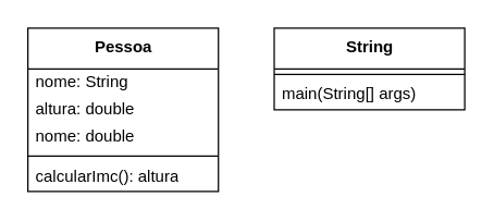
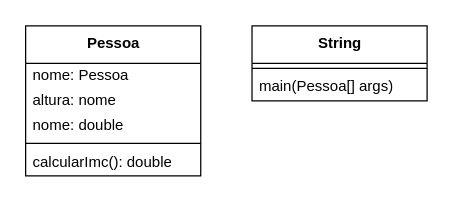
  <mxCell id="0" />
  <mxCell id="1" parent="0" />
  <mxCell id="2" value="&lt;font color=&quot;#000000&quot;&gt;&lt;b&gt;Pessoa&lt;/b&gt;&lt;br&gt;&lt;/font&gt;" style="swimlane;fontStyle=0;align=center;verticalAlign=top;childLayout=stackLayout;horizontal=1;startSize=30;horizontalStack=0;resizeParent=1;resizeParentMax=0;resizeLast=0;collapsible=0;marginBottom=0;html=1;strokeColor=#000000;fillColor=#FFFFFF;" parent="1" vertex="1"><mxGeometry x="20" y="20" width="140" height="120" as="geometry" /></mxCell>
- <mxCell id="3" value="&lt;font color=&quot;#000000&quot;&gt;nome: String&lt;br&gt;&lt;/font&gt;" style="text;html=1;strokeColor=none;fillColor=none;align=left;verticalAlign=middle;spacingLeft=4;spacingRight=4;overflow=hidden;rotatable=0;points=[[0,0.5],[1,0.5]];portConstraint=eastwest;" parent="2" vertex="1"><mxGeometry y="30" width="140" height="20" as="geometry" /></mxCell>
- <mxCell id="4" value="&lt;font color=&quot;#000000&quot;&gt;altura: double&lt;/font&gt;" style="text;html=1;strokeColor=none;fillColor=none;align=left;verticalAlign=middle;spacingLeft=4;spacingRight=4;overflow=hidden;rotatable=0;points=[[0,0.5],[1,0.5]];portConstraint=eastwest;" parent="2" vertex="1"><mxGeometry y="50" width="140" height="20" as="geometry" /></mxCell>
+ <mxCell id="3" value="&lt;font color=&quot;#000000&quot;&gt;nome: Pessoa&lt;br&gt;&lt;/font&gt;" style="text;html=1;strokeColor=none;fillColor=none;align=left;verticalAlign=middle;spacingLeft=4;spacingRight=4;overflow=hidden;rotatable=0;points=[[0,0.5],[1,0.5]];portConstraint=eastwest;" parent="2" vertex="1"><mxGeometry y="30" width="140" height="20" as="geometry" /></mxCell>
+ <mxCell id="4" value="&lt;font color=&quot;#000000&quot;&gt;altura: nome&lt;/font&gt;" style="text;html=1;strokeColor=none;fillColor=none;align=left;verticalAlign=middle;spacingLeft=4;spacingRight=4;overflow=hidden;rotatable=0;points=[[0,0.5],[1,0.5]];portConstraint=eastwest;" parent="2" vertex="1"><mxGeometry y="50" width="140" height="20" as="geometry" /></mxCell>
  <mxCell id="5" value="&lt;font color=&quot;#000000&quot;&gt;nome: double&lt;/font&gt;" style="text;html=1;strokeColor=none;fillColor=none;align=left;verticalAlign=middle;spacingLeft=4;spacingRight=4;overflow=hidden;rotatable=0;points=[[0,0.5],[1,0.5]];portConstraint=eastwest;" parent="2" vertex="1"><mxGeometry y="70" width="140" height="20" as="geometry" /></mxCell>
  <mxCell id="6" value="" style="line;strokeWidth=1;fillColor=none;align=left;verticalAlign=middle;spacingTop=-1;spacingLeft=3;spacingRight=3;rotatable=0;labelPosition=right;points=[];portConstraint=eastwest;fontColor=#000000;strokeColor=#000000;" parent="2" vertex="1"><mxGeometry y="90" width="140" height="8" as="geometry" /></mxCell>
- <mxCell id="7" value="&lt;font color=&quot;#000000&quot;&gt;calcularImc(): altura&lt;/font&gt;" style="text;html=1;strokeColor=none;fillColor=none;align=left;verticalAlign=middle;spacingLeft=4;spacingRight=4;overflow=hidden;rotatable=0;points=[[0,0.5],[1,0.5]];portConstraint=eastwest;" parent="2" vertex="1"><mxGeometry y="98" width="140" height="22" as="geometry" /></mxCell>
+ <mxCell id="7" value="&lt;font color=&quot;#000000&quot;&gt;calcularImc(): double&lt;/font&gt;" style="text;html=1;strokeColor=none;fillColor=none;align=left;verticalAlign=middle;spacingLeft=4;spacingRight=4;overflow=hidden;rotatable=0;points=[[0,0.5],[1,0.5]];portConstraint=eastwest;" parent="2" vertex="1"><mxGeometry y="98" width="140" height="22" as="geometry" /></mxCell>
  <mxCell id="8" value="&lt;font color=&quot;#000000&quot;&gt;&lt;b&gt;String&lt;/b&gt;&lt;br&gt;&lt;/font&gt;" style="swimlane;fontStyle=0;align=center;verticalAlign=top;childLayout=stackLayout;horizontal=1;startSize=30;horizontalStack=0;resizeParent=1;resizeParentMax=0;resizeLast=0;collapsible=0;marginBottom=0;html=1;strokeColor=#000000;fillColor=#FFFFFF;" vertex="1" parent="1"><mxGeometry x="201" y="20" width="140" height="60" as="geometry" /></mxCell>
  <mxCell id="9" value="" style="line;strokeWidth=1;fillColor=none;align=left;verticalAlign=middle;spacingTop=-1;spacingLeft=3;spacingRight=3;rotatable=0;labelPosition=right;points=[];portConstraint=eastwest;fontColor=#000000;strokeColor=#000000;" vertex="1" parent="8"><mxGeometry y="30" width="140" height="8" as="geometry" /></mxCell>
- <mxCell id="10" value="&lt;font color=&quot;#000000&quot;&gt;main(String[] args)&lt;/font&gt;" style="text;html=1;strokeColor=none;fillColor=none;align=left;verticalAlign=middle;spacingLeft=4;spacingRight=4;overflow=hidden;rotatable=0;points=[[0,0.5],[1,0.5]];portConstraint=eastwest;" vertex="1" parent="8"><mxGeometry y="38" width="140" height="22" as="geometry" /></mxCell>
+ <mxCell id="10" value="&lt;font color=&quot;#000000&quot;&gt;main(Pessoa[] args)&lt;/font&gt;" style="text;html=1;strokeColor=none;fillColor=none;align=left;verticalAlign=middle;spacingLeft=4;spacingRight=4;overflow=hidden;rotatable=0;points=[[0,0.5],[1,0.5]];portConstraint=eastwest;" vertex="1" parent="8"><mxGeometry y="38" width="140" height="22" as="geometry" /></mxCell>
